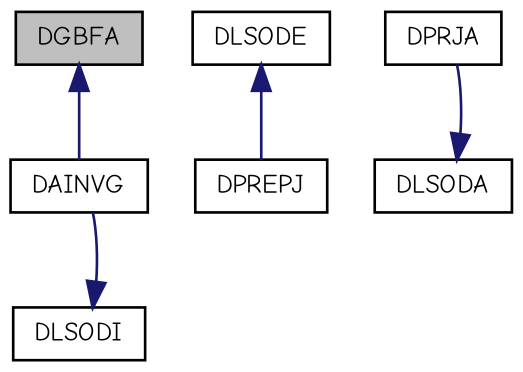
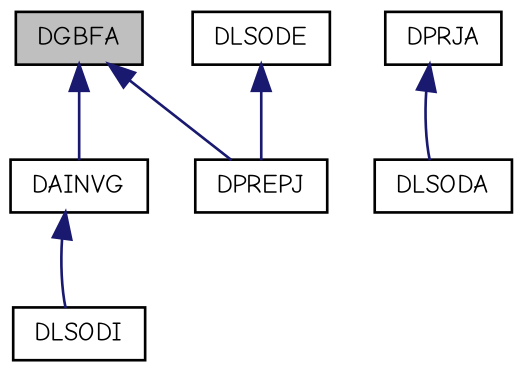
  digraph {
    fontname="Comic Neue"
    rankdir=TB
    node [color=black fillcolor=white fontname="Comic Neue" fontsize=10 shape=record style=filled]
    edge [color=midnightblue dir=back fontname="Comic Neue" fontsize=10 labelfontname=Helvetica labelfontsize=10 style=solid]
    n1 [fillcolor=grey75 fontcolor=black height=0.2 label=DGBFA width=0.4]
    n2 [height=0.2 label=DAINVG width=0.4]
    n3 [height=0.2 label=DPREPJ width=0.4]
    n4 [height=0.2 label=DLSODI width=0.4]
    n5 [height=0.2 label=DPRJA width=0.4]
    n6 [height=0.2 label=DLSODA width=0.4]
    n7 [height=0.2 label=DLSODE width=0.4]
    n1 -> n2
-   n4 -> n2
-   n6 -> n5
+   n1 -> n3
+   n2 -> n4
+   n5 -> n6
    n7 -> n3
  }
